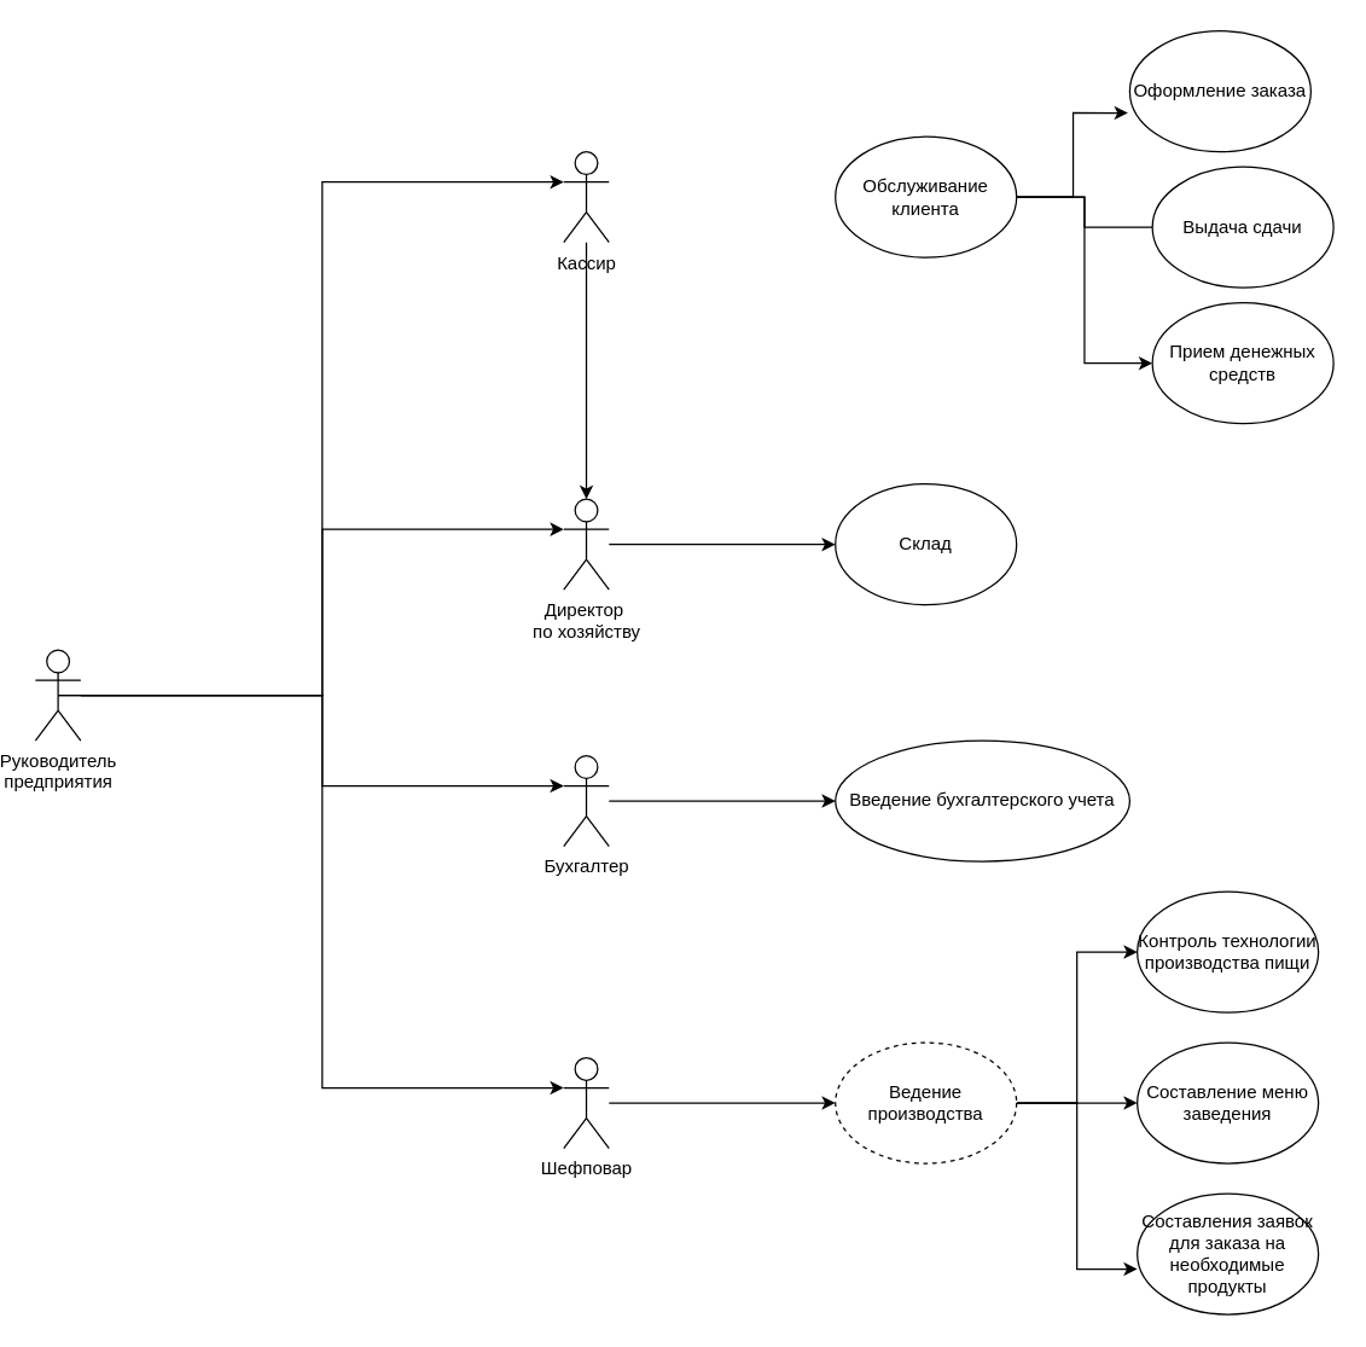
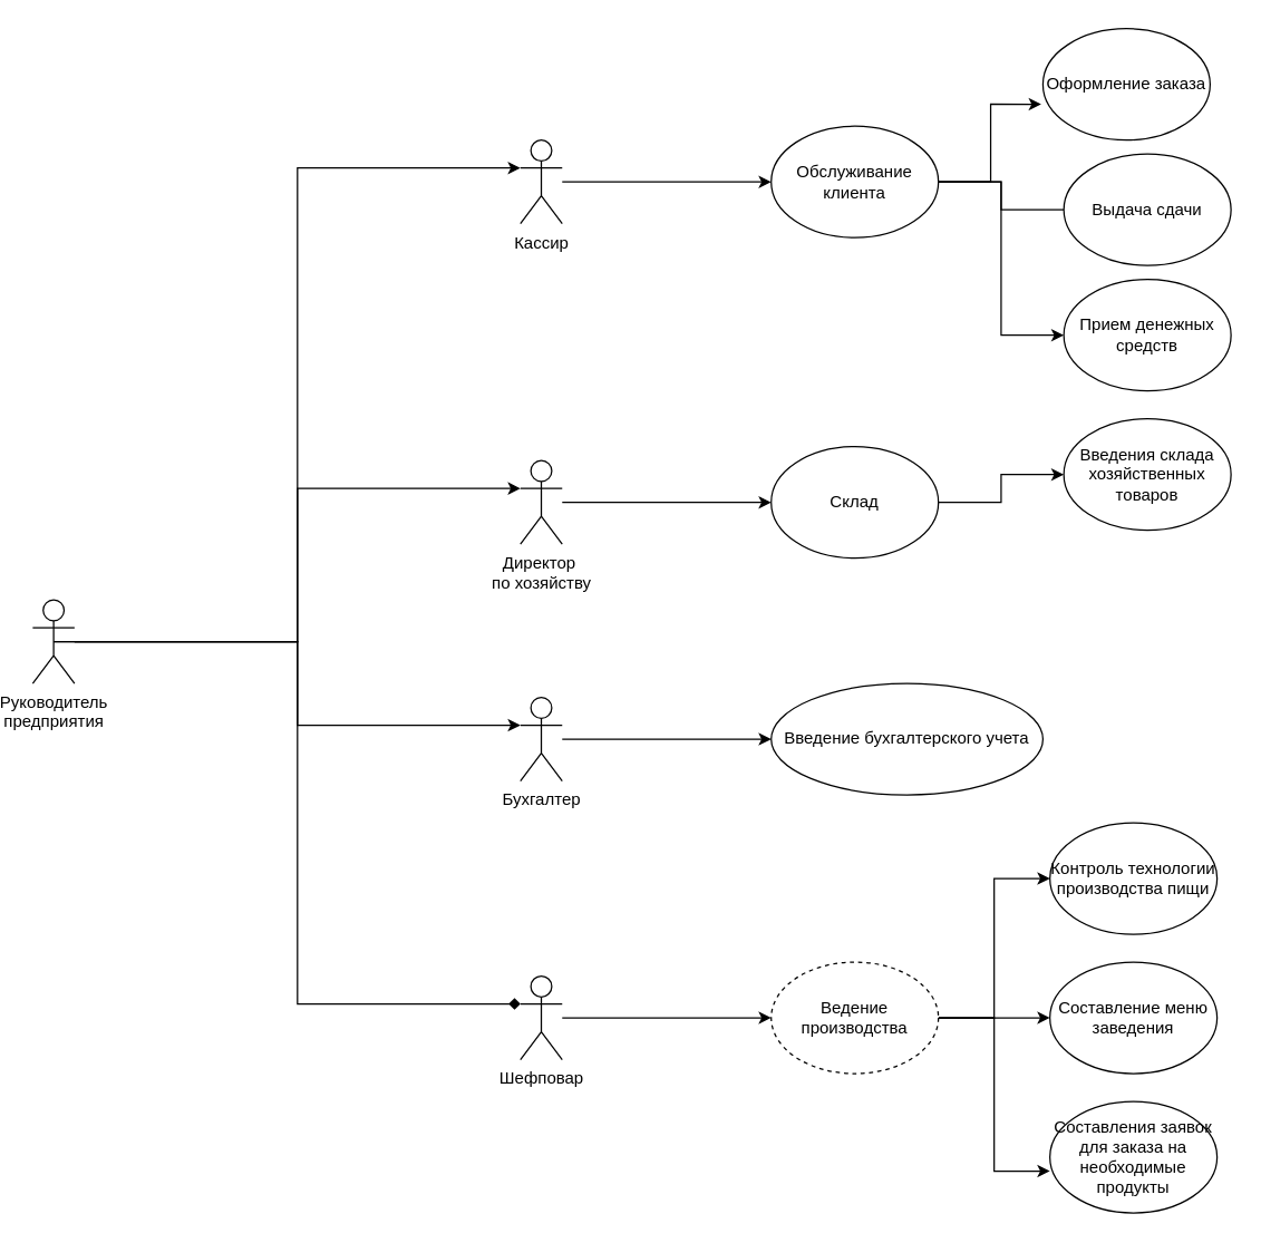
  <mxCell id="0" />
  <mxCell id="1" parent="0" />
  <mxCell id="2" style="edgeStyle=orthogonalEdgeStyle;rounded=0;orthogonalLoop=1;jettySize=auto;html=1;entryX=-0.01;entryY=0.678;entryDx=0;entryDy=0;entryPerimeter=0;exitX=1;exitY=0.5;exitDx=0;exitDy=0;" parent="1" source="5" target="10" edge="1"><mxGeometry relative="1" as="geometry"><mxPoint x="730" y="180" as="sourcePoint" /></mxGeometry></mxCell>
  <mxCell id="3" style="edgeStyle=orthogonalEdgeStyle;rounded=0;orthogonalLoop=1;jettySize=auto;html=1;entryX=0;entryY=0.5;entryDx=0;entryDy=0;endArrow=none;" parent="1" source="5" target="11" edge="1"><mxGeometry relative="1" as="geometry" /></mxCell>
  <mxCell id="4" style="edgeStyle=orthogonalEdgeStyle;rounded=0;orthogonalLoop=1;jettySize=auto;html=1;entryX=0;entryY=0.5;entryDx=0;entryDy=0;" parent="1" source="5" target="12" edge="1"><mxGeometry relative="1" as="geometry" /></mxCell>
  <mxCell id="5" value="Обслуживание клиента" style="ellipse;whiteSpace=wrap;html=1;" parent="1" vertex="1"><mxGeometry x="550" y="90" width="120" height="80" as="geometry" /></mxCell>
  <mxCell id="6" value="Кассир" style="shape=umlActor;verticalLabelPosition=bottom;labelBackgroundColor=#ffffff;verticalAlign=top;html=1;outlineConnect=0;fillOpacity=100;" parent="1" vertex="1"><mxGeometry x="370" y="100" width="30" height="60" as="geometry" /></mxCell>
- <mxCell id="7" value="" style="endArrow=classic;html=1;" parent="1" source="6" target="9" edge="1"><mxGeometry width="50" height="50" relative="1" as="geometry"><mxPoint x="400" y="140" as="sourcePoint" /><mxPoint x="430" y="110" as="targetPoint" /></mxGeometry></mxCell>
+ <mxCell id="7" value="" style="endArrow=classic;html=1;" parent="1" source="6" target="5" edge="1"><mxGeometry width="50" height="50" relative="1" as="geometry"><mxPoint x="400" y="140" as="sourcePoint" /><mxPoint x="430" y="110" as="targetPoint" /></mxGeometry></mxCell>
  <mxCell id="8" style="edgeStyle=orthogonalEdgeStyle;rounded=0;orthogonalLoop=1;jettySize=auto;html=1;" parent="1" source="9" target="14" edge="1"><mxGeometry relative="1" as="geometry"><mxPoint x="450" y="290" as="sourcePoint" /><mxPoint x="610" y="360" as="targetPoint" /></mxGeometry></mxCell>
  <mxCell id="9" value="Директор&amp;nbsp;&lt;br&gt;по хозяйству" style="shape=umlActor;verticalLabelPosition=bottom;labelBackgroundColor=#ffffff;verticalAlign=top;html=1;outlineConnect=0;" parent="1" vertex="1"><mxGeometry x="370" y="330" width="30" height="60" as="geometry" /></mxCell>
  <mxCell id="10" value="Оформление заказа" style="ellipse;whiteSpace=wrap;html=1;" parent="1" vertex="1"><mxGeometry x="745" y="20" width="120" height="80" as="geometry" /></mxCell>
  <mxCell id="11" value="Выдача сдачи" style="ellipse;whiteSpace=wrap;html=1;" parent="1" vertex="1"><mxGeometry x="760" y="110" width="120" height="80" as="geometry" /></mxCell>
  <mxCell id="12" value="Прием денежных средств" style="ellipse;whiteSpace=wrap;html=1;" parent="1" vertex="1"><mxGeometry x="760" y="200" width="120" height="80" as="geometry" /></mxCell>
+ <mxCell id="13" style="edgeStyle=orthogonalEdgeStyle;rounded=0;orthogonalLoop=1;jettySize=auto;html=1;entryX=0;entryY=0.5;entryDx=0;entryDy=0;" parent="1" source="14" target="15" edge="1"><mxGeometry relative="1" as="geometry" /></mxCell>
  <mxCell id="14" value="Склад" style="ellipse;whiteSpace=wrap;html=1;" parent="1" vertex="1"><mxGeometry x="550" y="320" width="120" height="80" as="geometry" /></mxCell>
+ <mxCell id="15" value="Введения склада хозяйственных товаров" style="ellipse;whiteSpace=wrap;html=1;" parent="1" vertex="1"><mxGeometry x="760" y="300" width="120" height="80" as="geometry" /></mxCell>
  <mxCell id="16" style="edgeStyle=orthogonalEdgeStyle;rounded=0;orthogonalLoop=1;jettySize=auto;html=1;entryX=0;entryY=0.5;entryDx=0;entryDy=0;" parent="1" source="17" target="18" edge="1"><mxGeometry relative="1" as="geometry" /></mxCell>
  <mxCell id="17" value="Бухгалтер" style="shape=umlActor;verticalLabelPosition=bottom;labelBackgroundColor=#ffffff;verticalAlign=top;html=1;outlineConnect=0;" parent="1" vertex="1"><mxGeometry x="370" y="500" width="30" height="60" as="geometry" /></mxCell>
  <mxCell id="18" value="Введение бухгалтерского учета" style="ellipse;whiteSpace=wrap;html=1;" parent="1" vertex="1"><mxGeometry x="550" y="490" width="195" height="80" as="geometry" /></mxCell>
  <mxCell id="19" style="edgeStyle=orthogonalEdgeStyle;rounded=0;orthogonalLoop=1;jettySize=auto;html=1;" parent="1" source="20" target="24" edge="1"><mxGeometry relative="1" as="geometry" /></mxCell>
  <mxCell id="20" value="Шефповар" style="shape=umlActor;verticalLabelPosition=bottom;labelBackgroundColor=#ffffff;verticalAlign=top;html=1;outlineConnect=0;" parent="1" vertex="1"><mxGeometry x="370" y="700" width="30" height="60" as="geometry" /></mxCell>
  <mxCell id="21" style="edgeStyle=orthogonalEdgeStyle;rounded=0;orthogonalLoop=1;jettySize=auto;html=1;entryX=0;entryY=0.5;entryDx=0;entryDy=0;" parent="1" source="24" target="25" edge="1"><mxGeometry relative="1" as="geometry" /></mxCell>
  <mxCell id="22" style="edgeStyle=orthogonalEdgeStyle;rounded=0;orthogonalLoop=1;jettySize=auto;html=1;entryX=0;entryY=0.5;entryDx=0;entryDy=0;" parent="1" source="24" target="26" edge="1"><mxGeometry relative="1" as="geometry" /></mxCell>
  <mxCell id="23" style="edgeStyle=orthogonalEdgeStyle;rounded=0;orthogonalLoop=1;jettySize=auto;html=1;entryX=0;entryY=0.625;entryDx=0;entryDy=0;entryPerimeter=0;" parent="1" source="24" target="27" edge="1"><mxGeometry relative="1" as="geometry" /></mxCell>
  <mxCell id="24" value="Ведение производства" style="ellipse;whiteSpace=wrap;html=1;dashed=1;" parent="1" vertex="1"><mxGeometry x="550" y="690" width="120" height="80" as="geometry" /></mxCell>
  <mxCell id="25" value="Контроль технологии производства пищи" style="ellipse;whiteSpace=wrap;html=1;" parent="1" vertex="1"><mxGeometry x="750" y="590" width="120" height="80" as="geometry" /></mxCell>
  <mxCell id="26" value="Составление меню заведения" style="ellipse;whiteSpace=wrap;html=1;" parent="1" vertex="1"><mxGeometry x="750" y="690" width="120" height="80" as="geometry" /></mxCell>
  <mxCell id="27" value="Составления заявок для заказа на необходимые продукты" style="ellipse;whiteSpace=wrap;html=1;" parent="1" vertex="1"><mxGeometry x="750" y="790" width="120" height="80" as="geometry" /></mxCell>
  <mxCell id="28" style="edgeStyle=orthogonalEdgeStyle;rounded=0;orthogonalLoop=1;jettySize=auto;html=1;entryX=0;entryY=0.333;entryDx=0;entryDy=0;entryPerimeter=0;" edge="1" parent="1" source="32" target="6"><mxGeometry relative="1" as="geometry" /></mxCell>
  <mxCell id="29" style="edgeStyle=orthogonalEdgeStyle;rounded=0;orthogonalLoop=1;jettySize=auto;html=1;entryX=0;entryY=0.333;entryDx=0;entryDy=0;entryPerimeter=0;" edge="1" parent="1" source="32" target="9"><mxGeometry relative="1" as="geometry" /></mxCell>
  <mxCell id="30" style="edgeStyle=orthogonalEdgeStyle;rounded=0;orthogonalLoop=1;jettySize=auto;html=1;exitX=0.5;exitY=0.5;exitDx=0;exitDy=0;exitPerimeter=0;entryX=0;entryY=0.333;entryDx=0;entryDy=0;entryPerimeter=0;" edge="1" parent="1" source="32" target="17"><mxGeometry relative="1" as="geometry" /></mxCell>
- <mxCell id="31" style="edgeStyle=orthogonalEdgeStyle;rounded=0;orthogonalLoop=1;jettySize=auto;html=1;exitX=0.5;exitY=0.5;exitDx=0;exitDy=0;exitPerimeter=0;entryX=0;entryY=0.333;entryDx=0;entryDy=0;entryPerimeter=0;" edge="1" parent="1" source="32" target="20"><mxGeometry relative="1" as="geometry" /></mxCell>
+ <mxCell id="31" style="edgeStyle=orthogonalEdgeStyle;rounded=0;orthogonalLoop=1;jettySize=auto;html=1;exitX=0.5;exitY=0.5;exitDx=0;exitDy=0;exitPerimeter=0;entryX=0;entryY=0.333;entryDx=0;entryDy=0;entryPerimeter=0;endArrow=diamond;" edge="1" parent="1" source="32" target="20"><mxGeometry relative="1" as="geometry" /></mxCell>
  <mxCell id="32" value="Руководитель &lt;br&gt;предприятия" style="shape=umlActor;verticalLabelPosition=bottom;labelBackgroundColor=#ffffff;verticalAlign=top;html=1;outlineConnect=0;" parent="1" vertex="1"><mxGeometry x="20" y="430" width="30" height="60" as="geometry" /></mxCell>
